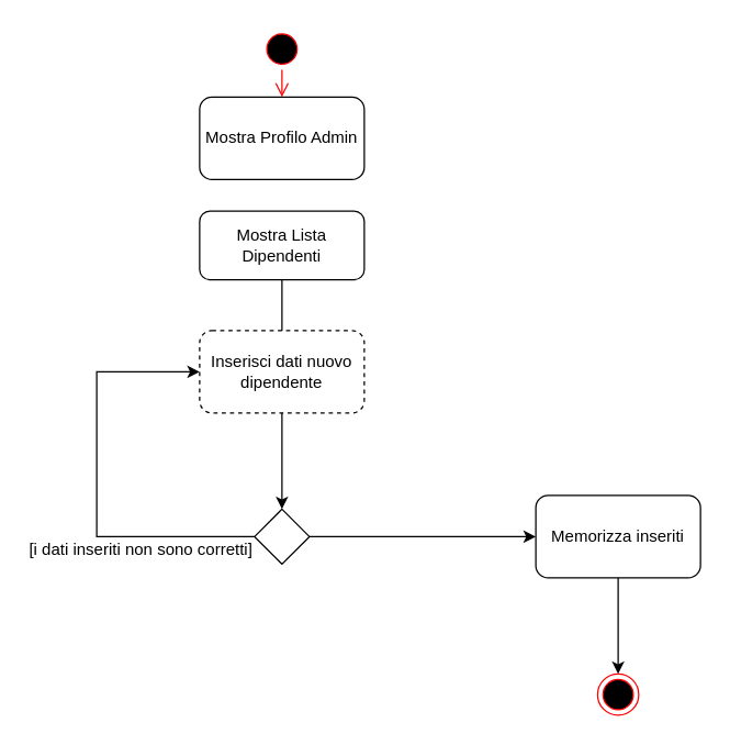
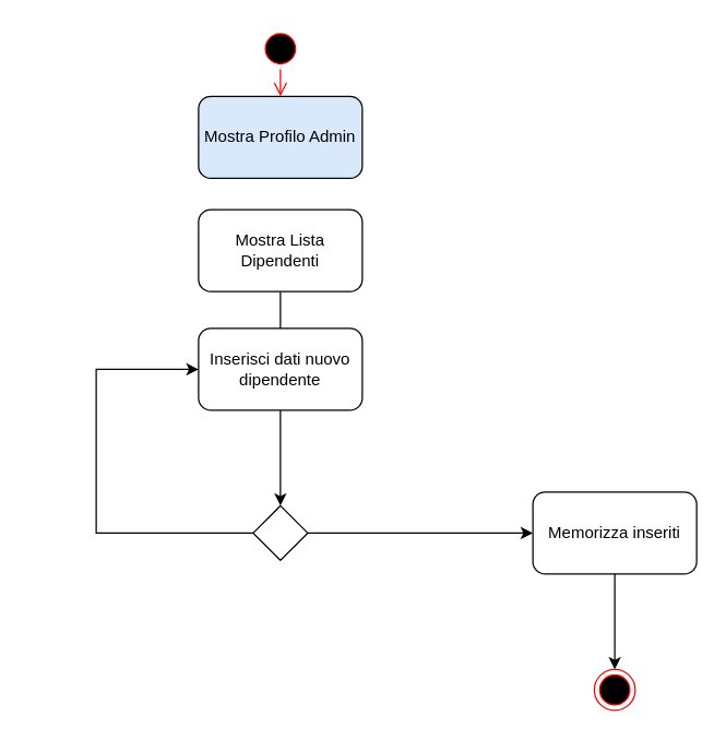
  <mxCell id="0" />
  <mxCell id="1" parent="0" />
  <mxCell id="2" value="" style="ellipse;html=1;shape=startState;fillColor=#000000;strokeColor=#ff0000;" vertex="1" parent="1"><mxGeometry x="190" y="20" width="30" height="30" as="geometry" /></mxCell>
  <mxCell id="3" value="" style="edgeStyle=orthogonalEdgeStyle;html=1;verticalAlign=bottom;endArrow=open;endSize=8;strokeColor=#ff0000;" edge="1" source="2" parent="1"><mxGeometry relative="1" as="geometry"><mxPoint x="205" y="70" as="targetPoint" /></mxGeometry></mxCell>
- <mxCell id="4" value="Mostra Profilo Admin" style="rounded=1;whiteSpace=wrap;html=1;" vertex="1" parent="1"><mxGeometry x="145" y="70" width="120" height="60" as="geometry" /></mxCell>
+ <mxCell id="4" value="Mostra Profilo Admin" style="rounded=1;whiteSpace=wrap;html=1;fillColor=#dae8fc;" vertex="1" parent="1"><mxGeometry x="145" y="70" width="120" height="60" as="geometry" /></mxCell>
  <mxCell id="5" value="" style="edgeStyle=orthogonalEdgeStyle;rounded=0;orthogonalLoop=1;jettySize=auto;html=1;endArrow=none;" edge="1" parent="1" source="6" target="8"><mxGeometry relative="1" as="geometry" /></mxCell>
- <mxCell id="6" value="Mostra Lista Dipendenti" style="rounded=1;whiteSpace=wrap;html=1;" vertex="1" parent="1"><mxGeometry x="145" y="153" width="120" height="50" as="geometry" /></mxCell>
+ <mxCell id="6" value="Mostra Lista Dipendenti" style="rounded=1;whiteSpace=wrap;html=1;" vertex="1" parent="1"><mxGeometry x="145" y="153" width="120" height="60" as="geometry" /></mxCell>
  <mxCell id="7" value="" style="edgeStyle=orthogonalEdgeStyle;rounded=0;orthogonalLoop=1;jettySize=auto;html=1;" edge="1" parent="1" source="8"><mxGeometry relative="1" as="geometry"><mxPoint x="205" y="370" as="targetPoint" /></mxGeometry></mxCell>
- <mxCell id="8" value="Inserisci dati nuovo dipendente" style="rounded=1;whiteSpace=wrap;html=1;dashed=1;" vertex="1" parent="1"><mxGeometry x="145" y="240" width="120" height="60" as="geometry" /></mxCell>
+ <mxCell id="8" value="Inserisci dati nuovo dipendente" style="rounded=1;whiteSpace=wrap;html=1;" vertex="1" parent="1"><mxGeometry x="145" y="240" width="120" height="60" as="geometry" /></mxCell>
  <mxCell id="9" value="" style="edgeStyle=orthogonalEdgeStyle;rounded=0;orthogonalLoop=1;jettySize=auto;html=1;entryX=0;entryY=0.5;entryDx=0;entryDy=0;" edge="1" parent="1" source="11" target="8"><mxGeometry relative="1" as="geometry"><mxPoint x="105" y="390" as="targetPoint" /><Array as="points"><mxPoint x="70" y="390" /><mxPoint x="70" y="270" /></Array></mxGeometry></mxCell>
  <mxCell id="10" value="" style="edgeStyle=orthogonalEdgeStyle;rounded=0;orthogonalLoop=1;jettySize=auto;html=1;entryX=0;entryY=0.5;entryDx=0;entryDy=0;" edge="1" parent="1" source="11" target="14"><mxGeometry relative="1" as="geometry"><mxPoint x="305" y="390" as="targetPoint" /></mxGeometry></mxCell>
  <mxCell id="11" value="" style="rhombus;whiteSpace=wrap;html=1;" vertex="1" parent="1"><mxGeometry x="185" y="370" width="40" height="40" as="geometry" /></mxCell>
- <mxCell id="12" value="[i dati inseriti non sono corretti]" style="text;html=1;strokeColor=none;fillColor=none;align=center;verticalAlign=middle;whiteSpace=wrap;rounded=0;" vertex="1" parent="1"><mxGeometry x="20" y="390" width="165" height="20" as="geometry" /></mxCell>
  <mxCell id="13" value="" style="edgeStyle=orthogonalEdgeStyle;rounded=0;orthogonalLoop=1;jettySize=auto;html=1;entryX=0.5;entryY=0;entryDx=0;entryDy=0;" edge="1" parent="1" source="14" target="15"><mxGeometry relative="1" as="geometry"><mxPoint x="370" y="490" as="targetPoint" /></mxGeometry></mxCell>
  <mxCell id="14" value="Memorizza inseriti" style="rounded=1;whiteSpace=wrap;html=1;" vertex="1" parent="1"><mxGeometry x="390" y="360" width="120" height="60" as="geometry" /></mxCell>
  <mxCell id="15" value="" style="ellipse;html=1;shape=endState;fillColor=#000000;strokeColor=#ff0000;" vertex="1" parent="1"><mxGeometry x="435" y="490" width="30" height="30" as="geometry" /></mxCell>
